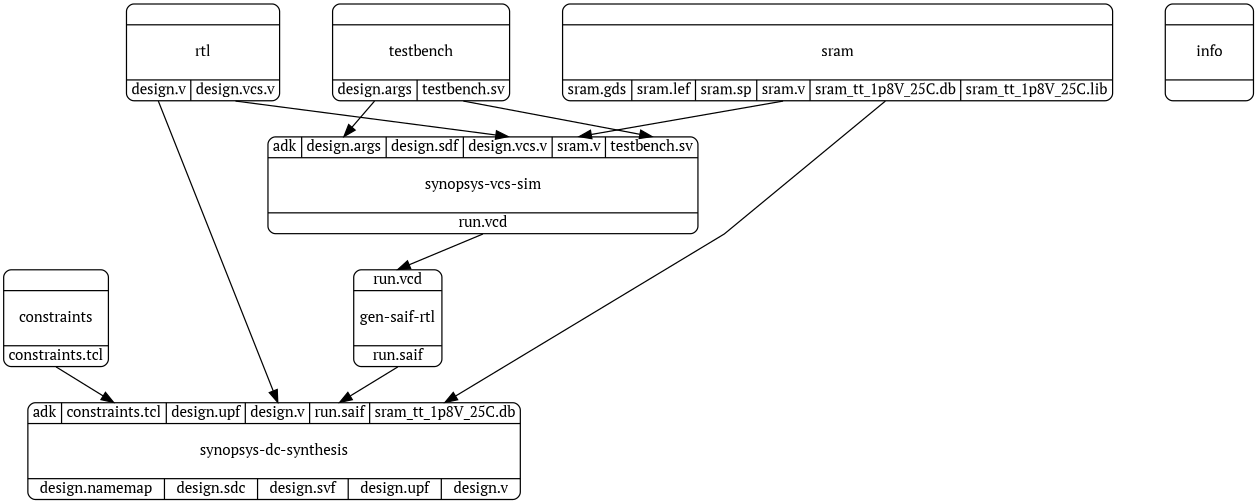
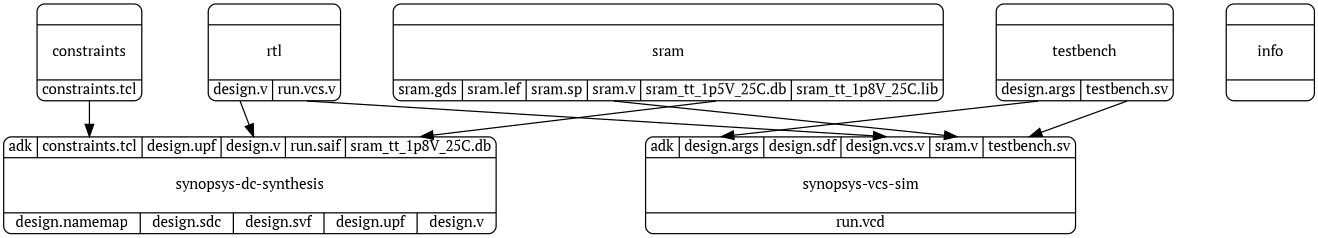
  digraph {
    concentrate=true
    fontname="PT Serif"
    fontsize=60
    labelloc=t
    nodesep=1.2
    rankdir=TB
    ranksep=0.8
    splines=polyline
    node [color=black fontname="PT Serif" fontsize=24 penwidth=2 shape=Mrecord]
    edge [arrowsize=2 fontname="PT Serif" penwidth=2]
    n1 [label="{ {  } | \nconstraints\n\n | { <o_constraints_tcl> constraints.tcl } }" width=2]
    n2 [label="{ { <i_adk> adk | <i_constraints_tcl> constraints.tcl | <i_design_upf> design.upf | <i_design_v> design.v | <i_run_saif> run.saif | <i_sram_tt_1p8V_25C_db> sram_tt_1p8V_25C.db } | \nsynopsys-dc-synthesis\n\n | { <o_design_namemap> design.namemap | <o_design_sdc> design.sdc | <o_design_svf> design.svf | <o_design_upf> design.upf | <o_design_v> design.v } }" width=2]
-   n3 [label="{ { <i_run_vcd> run.vcd } | \ngen-saif-rtl\n\n | { <o_run_saif> run.saif } }" width=2]
    n4 [label="{ {  } | \ninfo\n\n | {  } }" width=2]
-   n5 [label="{ {  } | \nrtl\n\n | { <o_design_v> design.v | <o_design_vcs_v> design.vcs.v } }" width=2]
+   n5 [label="{ {  } | \nrtl\n\n | { <o_design_v> design.v | <o_design_vcs_v> run.vcs.v } }" width=2]
    n6 [label="{ { <i_adk> adk | <i_design_args> design.args | <i_design_sdf> design.sdf | <i_design_vcs_v> design.vcs.v | <i_sram_v> sram.v | <i_testbench_sv> testbench.sv } | \nsynopsys-vcs-sim\n\n | { <o_run_vcd> run.vcd } }" width=2]
-   n7 [label="{ {  } | \nsram\n\n | { <o_sram_gds> sram.gds | <o_sram_lef> sram.lef | <o_sram_sp> sram.sp | <o_sram_v> sram.v | <o_sram_tt_1p8V_25C_db> sram_tt_1p8V_25C.db | <o_sram_tt_1p8V_25C_lib> sram_tt_1p8V_25C.lib } }" width=2]
+   n7 [label="{ {  } | \nsram\n\n | { <o_sram_gds> sram.gds | <o_sram_lef> sram.lef | <o_sram_sp> sram.sp | <o_sram_v> sram.v | <o_sram_tt_1p8V_25C_db> sram_tt_1p5V_25C.db | <o_sram_tt_1p8V_25C_lib> sram_tt_1p8V_25C.lib } }" width=2]
    n8 [label="{ {  } | \ntestbench\n\n | { <o_design_args> design.args | <o_testbench_sv> testbench.sv } }" width=2]
    n1 -> n2 [headport="i_constraints_tcl:n" tailport="o_constraints_tcl:s"]
-   n3 -> n2 [headport="i_run_saif:n" tailport="o_run_saif:s"]
    n5 -> n2 [headport="i_design_v:n" tailport="o_design_v:s"]
    n5 -> n6 [headport="i_design_vcs_v:n" tailport="o_design_vcs_v:s"]
-   n6 -> n3 [headport="i_run_vcd:n" tailport="o_run_vcd:s"]
    n7 -> n2 [headport="i_sram_tt_1p8V_25C_db:n" tailport="o_sram_tt_1p8V_25C_db:s"]
    n7 -> n6 [headport="i_sram_v:n" tailport="o_sram_v:s"]
    n8 -> n6 [headport="i_design_args:n" tailport="o_design_args:s"]
    n8 -> n6 [headport="i_testbench_sv:n" tailport="o_testbench_sv:s"]
  }
